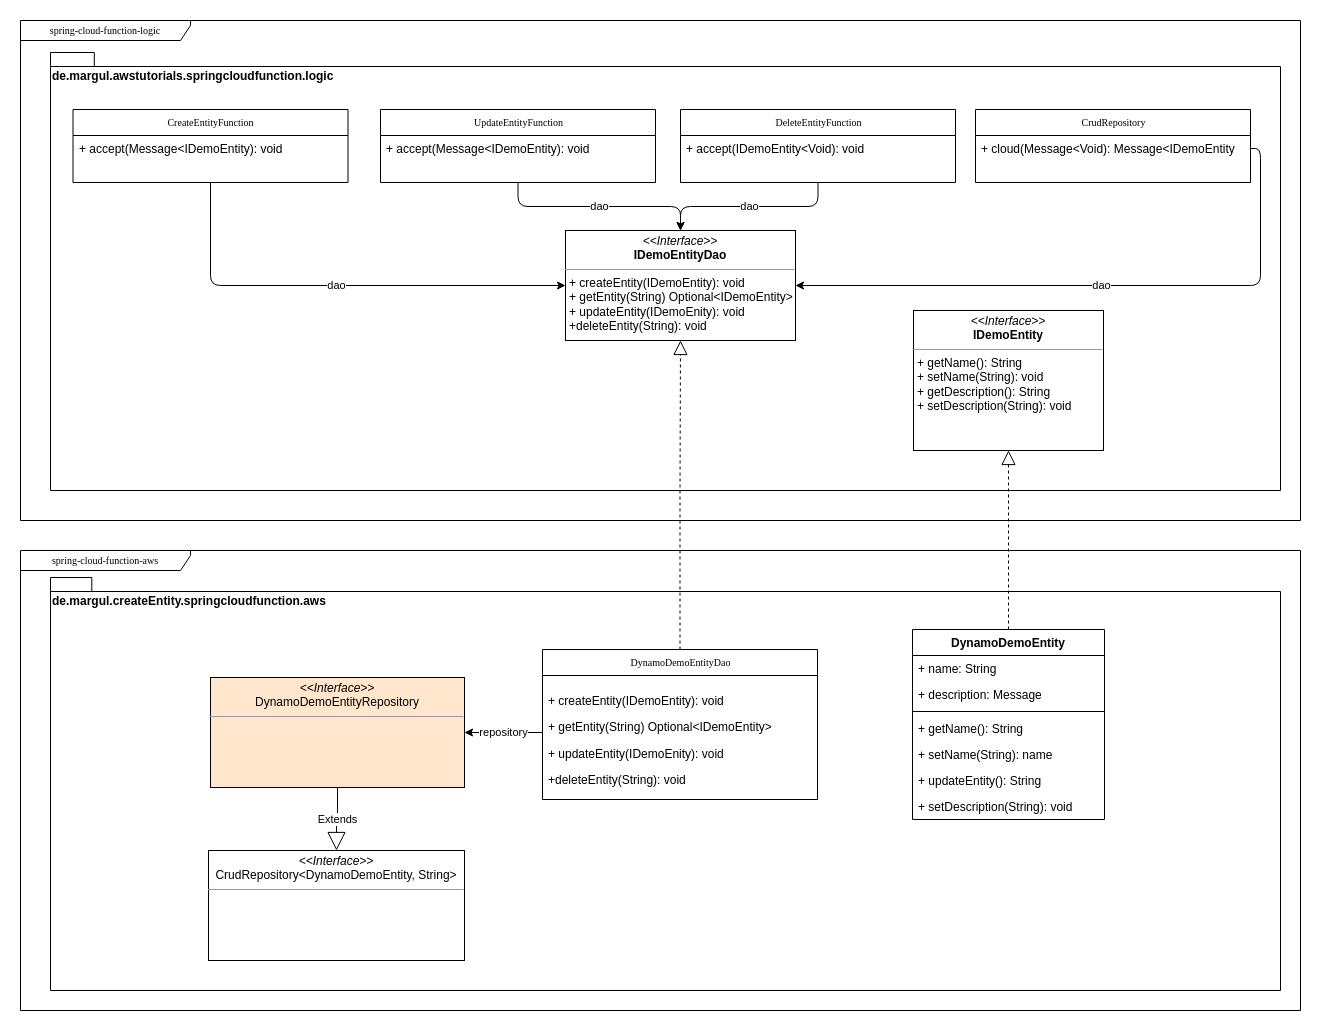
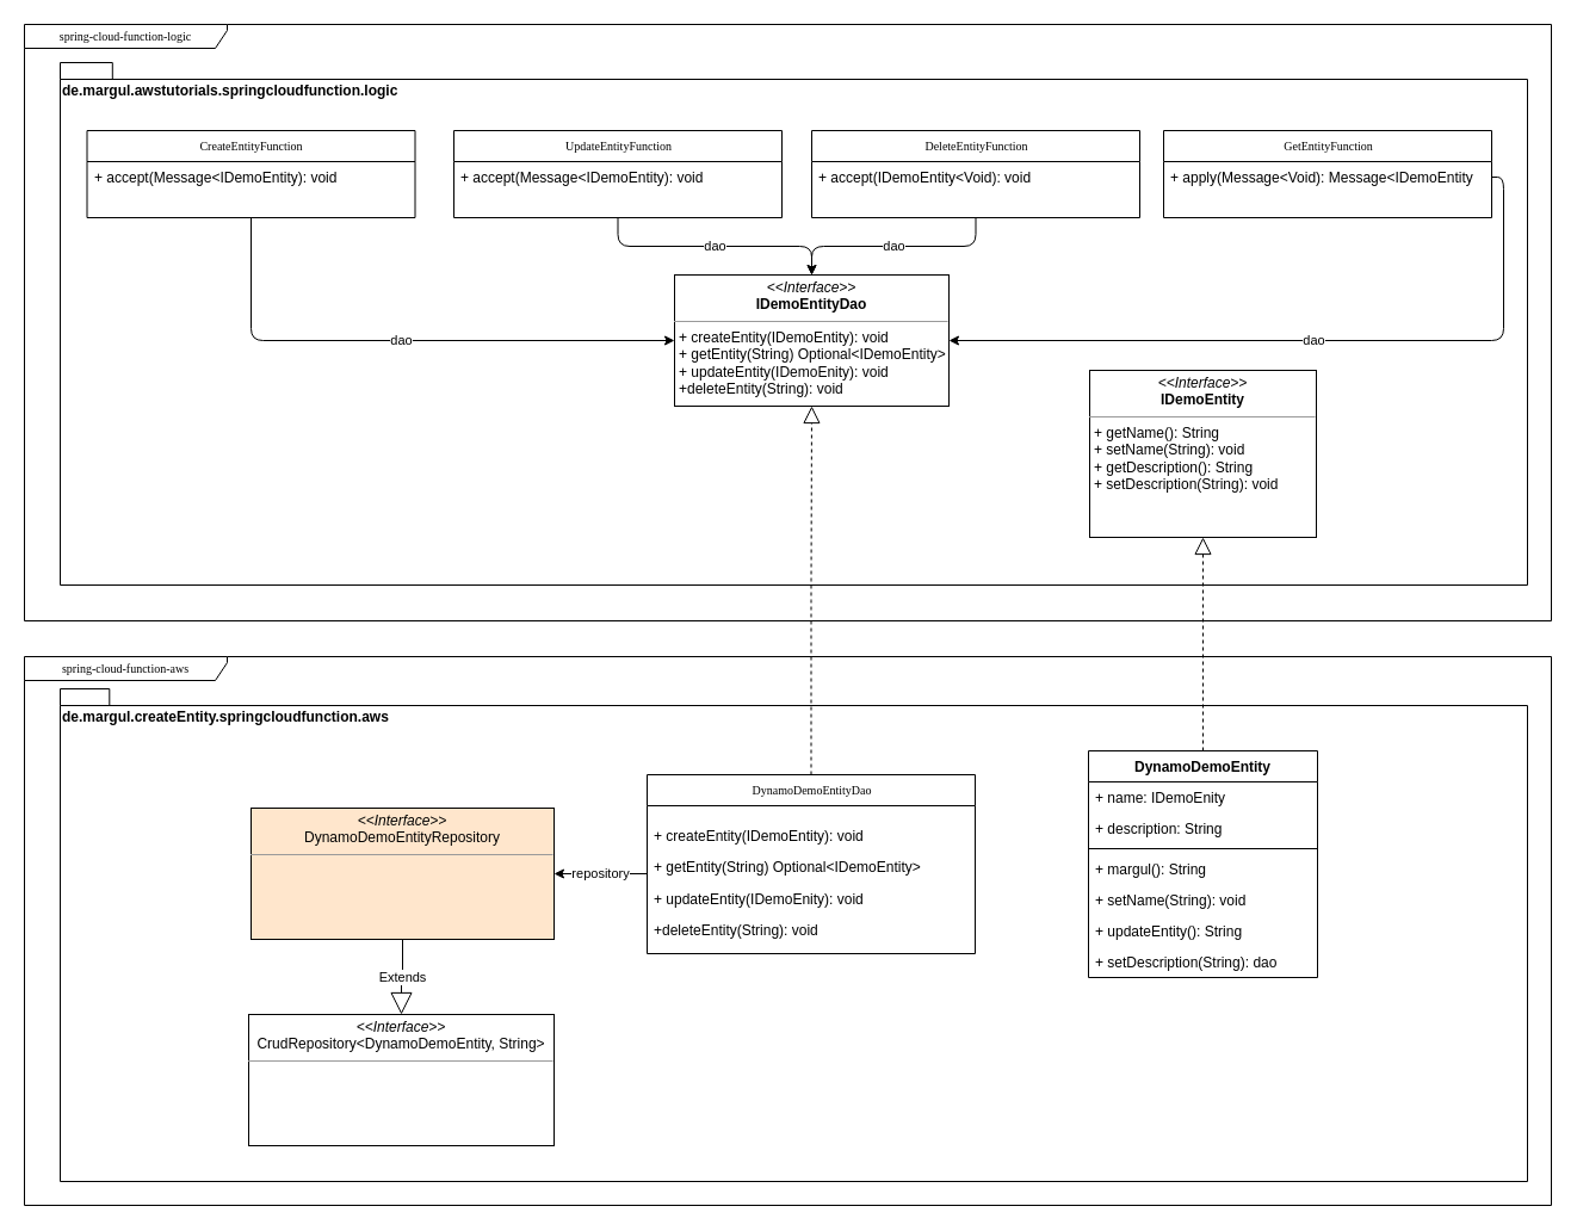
  <mxCell id="0" />
  <mxCell id="1" parent="0" />
  <mxCell id="2" value="spring-cloud-function-aws" style="shape=umlFrame;whiteSpace=wrap;html=1;rounded=0;shadow=0;comic=0;labelBackgroundColor=none;strokeColor=#000000;strokeWidth=1;fillColor=#ffffff;fontFamily=Verdana;fontSize=10;fontColor=#000000;align=center;width=170;height=20;" vertex="1" parent="1"><mxGeometry x="20" y="550" width="1280" height="460" as="geometry" /></mxCell>
  <mxCell id="3" value="spring-cloud-function-logic" style="shape=umlFrame;whiteSpace=wrap;html=1;rounded=0;shadow=0;comic=0;labelBackgroundColor=none;strokeColor=#000000;strokeWidth=1;fillColor=#ffffff;fontFamily=Verdana;fontSize=10;fontColor=#000000;align=center;width=170;height=20;" parent="1" vertex="1"><mxGeometry x="20" y="20" width="1280" height="500" as="geometry" /></mxCell>
  <mxCell id="4" value="de.margul.awstutorials.springcloudfunction.logic" style="shape=folder;fontStyle=1;spacingTop=10;tabWidth=40;tabHeight=14;tabPosition=left;html=1;align=left;verticalAlign=top;" vertex="1" parent="1"><mxGeometry x="50" y="52" width="1230" height="438" as="geometry" /></mxCell>
  <mxCell id="5" value="&lt;p style=&quot;margin: 0px ; margin-top: 4px ; text-align: center&quot;&gt;&lt;i&gt;&amp;lt;&amp;lt;Interface&amp;gt;&amp;gt;&lt;/i&gt;&lt;br&gt;&lt;b&gt;IDemoEntityDao&lt;/b&gt;&lt;/p&gt;&lt;hr size=&quot;1&quot;&gt;&lt;p style=&quot;margin: 0px ; margin-left: 4px&quot;&gt;+ createEntity(IDemoEntity): void&lt;/p&gt;&lt;p style=&quot;margin: 0px ; margin-left: 4px&quot;&gt;+ getEntity(String) Optional&amp;lt;IDemoEntity&amp;gt;&lt;/p&gt;&lt;p style=&quot;margin: 0px ; margin-left: 4px&quot;&gt;+ updateEntity(IDemoEnity): void&lt;/p&gt;&lt;p style=&quot;margin: 0px ; margin-left: 4px&quot;&gt;+deleteEntity(String): void&lt;/p&gt;" style="verticalAlign=top;align=left;overflow=fill;fontSize=12;fontFamily=Helvetica;html=1;rounded=0;shadow=0;comic=0;labelBackgroundColor=none;strokeColor=#000000;strokeWidth=1;fillColor=#ffffff;" parent="1" vertex="1"><mxGeometry x="565" y="230" width="230" height="110" as="geometry" /></mxCell>
  <mxCell id="6" value="dao" style="endArrow=classic;html=1;entryX=0.5;entryY=0;entryDx=0;entryDy=0;exitX=0.5;exitY=1;exitDx=0;exitDy=0;rounded=1;edgeStyle=orthogonalEdgeStyle;" edge="1" parent="1" source="12" target="5"><mxGeometry width="50" height="50" relative="1" as="geometry"><mxPoint x="445" y="271" as="sourcePoint" /><mxPoint x="635" y="310" as="targetPoint" /></mxGeometry></mxCell>
  <mxCell id="7" value="&lt;p style=&quot;margin: 0px ; margin-top: 4px ; text-align: center&quot;&gt;&lt;i&gt;&amp;lt;&amp;lt;Interface&amp;gt;&amp;gt;&lt;/i&gt;&lt;br&gt;&lt;b&gt;IDemoEntity&lt;/b&gt;&lt;/p&gt;&lt;hr size=&quot;1&quot;&gt;&lt;p style=&quot;margin: 0px ; margin-left: 4px&quot;&gt;+ getName(): String&lt;/p&gt;&lt;p style=&quot;margin: 0px ; margin-left: 4px&quot;&gt;+ setName(String): void&lt;/p&gt;&lt;p style=&quot;margin: 0px ; margin-left: 4px&quot;&gt;&lt;span&gt;+ getDescription(): String&lt;/span&gt;&lt;/p&gt;&lt;p style=&quot;margin: 0px ; margin-left: 4px&quot;&gt;&lt;span&gt;+ setDescription(String): void&lt;/span&gt;&lt;/p&gt;" style="verticalAlign=top;align=left;overflow=fill;fontSize=12;fontFamily=Helvetica;html=1;rounded=0;shadow=0;comic=0;labelBackgroundColor=none;strokeColor=#000000;strokeWidth=1;fillColor=#ffffff;" vertex="1" parent="1"><mxGeometry x="913" y="310" width="190" height="140" as="geometry" /></mxCell>
- <mxCell id="8" value="CrudRepository" style="swimlane;html=1;fontStyle=0;childLayout=stackLayout;horizontal=1;startSize=26;fillColor=none;horizontalStack=0;resizeParent=1;resizeLast=0;collapsible=1;marginBottom=0;swimlaneFillColor=#ffffff;rounded=0;shadow=0;comic=0;labelBackgroundColor=none;strokeColor=#000000;strokeWidth=1;fontFamily=Verdana;fontSize=10;fontColor=#000000;align=center;" vertex="1" parent="1"><mxGeometry x="975" y="109" width="275" height="73" as="geometry" /></mxCell>
- <mxCell id="9" value="+ cloud(Message&amp;lt;Void): Message&amp;lt;IDemoEntity" style="text;html=1;strokeColor=none;fillColor=none;align=left;verticalAlign=top;spacingLeft=4;spacingRight=4;whiteSpace=wrap;overflow=hidden;rotatable=0;points=[[0,0.5],[1,0.5]];portConstraint=eastwest;" vertex="1" parent="8"><mxGeometry y="26" width="275" height="26" as="geometry" /></mxCell>
+ <mxCell id="8" value="GetEntityFunction" style="swimlane;html=1;fontStyle=0;childLayout=stackLayout;horizontal=1;startSize=26;fillColor=none;horizontalStack=0;resizeParent=1;resizeLast=0;collapsible=1;marginBottom=0;swimlaneFillColor=#ffffff;rounded=0;shadow=0;comic=0;labelBackgroundColor=none;strokeColor=#000000;strokeWidth=1;fontFamily=Verdana;fontSize=10;fontColor=#000000;align=center;" vertex="1" parent="1"><mxGeometry x="975" y="109" width="275" height="73" as="geometry" /></mxCell>
+ <mxCell id="9" value="+ apply(Message&amp;lt;Void): Message&amp;lt;IDemoEntity" style="text;html=1;strokeColor=none;fillColor=none;align=left;verticalAlign=top;spacingLeft=4;spacingRight=4;whiteSpace=wrap;overflow=hidden;rotatable=0;points=[[0,0.5],[1,0.5]];portConstraint=eastwest;" vertex="1" parent="8"><mxGeometry y="26" width="275" height="26" as="geometry" /></mxCell>
  <mxCell id="10" value="CreateEntityFunction" style="swimlane;html=1;fontStyle=0;childLayout=stackLayout;horizontal=1;startSize=26;fillColor=none;horizontalStack=0;resizeParent=1;resizeLast=0;collapsible=1;marginBottom=0;swimlaneFillColor=#ffffff;rounded=0;shadow=0;comic=0;labelBackgroundColor=none;strokeColor=#000000;strokeWidth=1;fontFamily=Verdana;fontSize=10;fontColor=#000000;align=center;" vertex="1" parent="1"><mxGeometry x="72.5" y="109" width="275" height="73" as="geometry" /></mxCell>
  <mxCell id="11" value="+ accept(Message&amp;lt;IDemoEntity): void" style="text;html=1;strokeColor=none;fillColor=none;align=left;verticalAlign=top;spacingLeft=4;spacingRight=4;whiteSpace=wrap;overflow=hidden;rotatable=0;points=[[0,0.5],[1,0.5]];portConstraint=eastwest;" vertex="1" parent="10"><mxGeometry y="26" width="275" height="26" as="geometry" /></mxCell>
  <mxCell id="12" value="UpdateEntityFunction" style="swimlane;html=1;fontStyle=0;childLayout=stackLayout;horizontal=1;startSize=26;fillColor=none;horizontalStack=0;resizeParent=1;resizeLast=0;collapsible=1;marginBottom=0;swimlaneFillColor=#ffffff;rounded=0;shadow=0;comic=0;labelBackgroundColor=none;strokeColor=#000000;strokeWidth=1;fontFamily=Verdana;fontSize=10;fontColor=#000000;align=center;" vertex="1" parent="1"><mxGeometry x="380" y="109" width="275" height="73" as="geometry" /></mxCell>
  <mxCell id="13" value="+ accept(Message&amp;lt;IDemoEntity): void" style="text;html=1;strokeColor=none;fillColor=none;align=left;verticalAlign=top;spacingLeft=4;spacingRight=4;whiteSpace=wrap;overflow=hidden;rotatable=0;points=[[0,0.5],[1,0.5]];portConstraint=eastwest;" vertex="1" parent="12"><mxGeometry y="26" width="275" height="26" as="geometry" /></mxCell>
  <mxCell id="14" value="DeleteEntityFunction" style="swimlane;html=1;fontStyle=0;childLayout=stackLayout;horizontal=1;startSize=26;fillColor=none;horizontalStack=0;resizeParent=1;resizeLast=0;collapsible=1;marginBottom=0;swimlaneFillColor=#ffffff;rounded=0;shadow=0;comic=0;labelBackgroundColor=none;strokeColor=#000000;strokeWidth=1;fontFamily=Verdana;fontSize=10;fontColor=#000000;align=center;" vertex="1" parent="1"><mxGeometry x="680" y="109" width="275" height="73" as="geometry" /></mxCell>
  <mxCell id="15" value="+ accept(IDemoEntity&amp;lt;Void): void" style="text;html=1;strokeColor=none;fillColor=none;align=left;verticalAlign=top;spacingLeft=4;spacingRight=4;whiteSpace=wrap;overflow=hidden;rotatable=0;points=[[0,0.5],[1,0.5]];portConstraint=eastwest;" vertex="1" parent="14"><mxGeometry y="26" width="275" height="26" as="geometry" /></mxCell>
  <mxCell id="16" value="dao" style="endArrow=classic;html=1;entryX=0;entryY=0.5;entryDx=0;entryDy=0;rounded=1;edgeStyle=orthogonalEdgeStyle;exitX=0.5;exitY=1;exitDx=0;exitDy=0;" edge="1" parent="1" source="10" target="5"><mxGeometry width="50" height="50" relative="1" as="geometry"><mxPoint x="528" y="289" as="sourcePoint" /><mxPoint x="675" y="430" as="targetPoint" /></mxGeometry></mxCell>
  <mxCell id="17" value="dao" style="endArrow=classic;html=1;entryX=1;entryY=0.5;entryDx=0;entryDy=0;exitX=1;exitY=0.5;exitDx=0;exitDy=0;rounded=1;edgeStyle=orthogonalEdgeStyle;" edge="1" parent="1" source="9" target="5"><mxGeometry width="50" height="50" relative="1" as="geometry"><mxPoint x="390" y="158" as="sourcePoint" /><mxPoint x="580" y="500" as="targetPoint" /></mxGeometry></mxCell>
  <mxCell id="18" value="dao" style="endArrow=classic;html=1;entryX=0.5;entryY=0;entryDx=0;entryDy=0;exitX=0.5;exitY=1;exitDx=0;exitDy=0;rounded=1;edgeStyle=orthogonalEdgeStyle;" edge="1" parent="1" source="14" target="5"><mxGeometry width="50" height="50" relative="1" as="geometry"><mxPoint x="528" y="289" as="sourcePoint" /><mxPoint x="675" y="430" as="targetPoint" /></mxGeometry></mxCell>
  <mxCell id="19" value="de.margul.createEntity.springcloudfunction.aws" style="shape=folder;fontStyle=1;spacingTop=10;tabWidth=40;tabHeight=14;tabPosition=left;html=1;align=left;verticalAlign=top;" vertex="1" parent="1"><mxGeometry x="50" y="577" width="1230" height="413" as="geometry" /></mxCell>
  <mxCell id="20" value="DynamoDemoEntityDao" style="swimlane;html=1;fontStyle=0;childLayout=stackLayout;horizontal=1;startSize=26;fillColor=none;horizontalStack=0;resizeParent=1;resizeLast=0;collapsible=1;marginBottom=0;swimlaneFillColor=#ffffff;rounded=0;shadow=0;comic=0;labelBackgroundColor=none;strokeColor=#000000;strokeWidth=1;fontFamily=Verdana;fontSize=10;fontColor=#000000;align=center;" vertex="1" parent="1"><mxGeometry x="542" y="649" width="275" height="150" as="geometry" /></mxCell>
  <mxCell id="21" value="&lt;p&gt;+ createEntity(IDemoEntity): void&lt;/p&gt;&lt;p&gt;+ getEntity(String) Optional&amp;lt;IDemoEntity&amp;gt;&lt;/p&gt;&lt;p&gt;+ updateEntity(IDemoEnity): void&lt;/p&gt;&lt;p&gt;+deleteEntity(String): void&lt;/p&gt;" style="text;html=1;strokeColor=none;fillColor=none;align=left;verticalAlign=top;spacingLeft=4;spacingRight=4;whiteSpace=wrap;overflow=hidden;rotatable=0;points=[[0,0.5],[1,0.5]];portConstraint=eastwest;" vertex="1" parent="20"><mxGeometry y="26" width="275" height="114" as="geometry" /></mxCell>
  <mxCell id="22" value="" style="endArrow=block;dashed=1;endFill=0;endSize=12;html=1;exitX=0.5;exitY=0;exitDx=0;exitDy=0;edgeStyle=orthogonalEdgeStyle;rounded=1;" edge="1" parent="1" source="20" target="5"><mxGeometry width="160" relative="1" as="geometry"><mxPoint x="400" y="870" as="sourcePoint" /><mxPoint x="560" y="870" as="targetPoint" /></mxGeometry></mxCell>
  <mxCell id="23" value="DynamoDemoEntity" style="swimlane;fontStyle=1;align=center;verticalAlign=top;childLayout=stackLayout;horizontal=1;startSize=26;horizontalStack=0;resizeParent=1;resizeParentMax=0;resizeLast=0;collapsible=1;marginBottom=0;" vertex="1" parent="1"><mxGeometry x="912" y="629" width="192" height="190" as="geometry" /></mxCell>
- <mxCell id="24" value="+ name: String" style="text;strokeColor=none;fillColor=none;align=left;verticalAlign=top;spacingLeft=4;spacingRight=4;overflow=hidden;rotatable=0;points=[[0,0.5],[1,0.5]];portConstraint=eastwest;" vertex="1" parent="23"><mxGeometry y="26" width="192" height="26" as="geometry" /></mxCell>
- <mxCell id="25" value="+ description: Message" style="text;strokeColor=none;fillColor=none;align=left;verticalAlign=top;spacingLeft=4;spacingRight=4;overflow=hidden;rotatable=0;points=[[0,0.5],[1,0.5]];portConstraint=eastwest;" vertex="1" parent="23"><mxGeometry y="52" width="192" height="26" as="geometry" /></mxCell>
+ <mxCell id="24" value="+ name: IDemoEnity" style="text;strokeColor=none;fillColor=none;align=left;verticalAlign=top;spacingLeft=4;spacingRight=4;overflow=hidden;rotatable=0;points=[[0,0.5],[1,0.5]];portConstraint=eastwest;" vertex="1" parent="23"><mxGeometry y="26" width="192" height="26" as="geometry" /></mxCell>
+ <mxCell id="25" value="+ description: String" style="text;strokeColor=none;fillColor=none;align=left;verticalAlign=top;spacingLeft=4;spacingRight=4;overflow=hidden;rotatable=0;points=[[0,0.5],[1,0.5]];portConstraint=eastwest;" vertex="1" parent="23"><mxGeometry y="52" width="192" height="26" as="geometry" /></mxCell>
  <mxCell id="26" value="" style="line;strokeWidth=1;fillColor=none;align=left;verticalAlign=middle;spacingTop=-1;spacingLeft=3;spacingRight=3;rotatable=0;labelPosition=right;points=[];portConstraint=eastwest;" vertex="1" parent="23"><mxGeometry y="78" width="192" height="8" as="geometry" /></mxCell>
- <mxCell id="27" value="+ getName(): String" style="text;strokeColor=none;fillColor=none;align=left;verticalAlign=top;spacingLeft=4;spacingRight=4;overflow=hidden;rotatable=0;points=[[0,0.5],[1,0.5]];portConstraint=eastwest;" vertex="1" parent="23"><mxGeometry y="86" width="192" height="26" as="geometry" /></mxCell>
- <mxCell id="28" value="+ setName(String): name" style="text;strokeColor=none;fillColor=none;align=left;verticalAlign=top;spacingLeft=4;spacingRight=4;overflow=hidden;rotatable=0;points=[[0,0.5],[1,0.5]];portConstraint=eastwest;" vertex="1" parent="23"><mxGeometry y="112" width="192" height="26" as="geometry" /></mxCell>
+ <mxCell id="27" value="+ margul(): String" style="text;strokeColor=none;fillColor=none;align=left;verticalAlign=top;spacingLeft=4;spacingRight=4;overflow=hidden;rotatable=0;points=[[0,0.5],[1,0.5]];portConstraint=eastwest;" vertex="1" parent="23"><mxGeometry y="86" width="192" height="26" as="geometry" /></mxCell>
+ <mxCell id="28" value="+ setName(String): void" style="text;strokeColor=none;fillColor=none;align=left;verticalAlign=top;spacingLeft=4;spacingRight=4;overflow=hidden;rotatable=0;points=[[0,0.5],[1,0.5]];portConstraint=eastwest;" vertex="1" parent="23"><mxGeometry y="112" width="192" height="26" as="geometry" /></mxCell>
  <mxCell id="29" value="+ updateEntity(): String" style="text;strokeColor=none;fillColor=none;align=left;verticalAlign=top;spacingLeft=4;spacingRight=4;overflow=hidden;rotatable=0;points=[[0,0.5],[1,0.5]];portConstraint=eastwest;" vertex="1" parent="23"><mxGeometry y="138" width="192" height="26" as="geometry" /></mxCell>
- <mxCell id="30" value="+ setDescription(String): void" style="text;strokeColor=none;fillColor=none;align=left;verticalAlign=top;spacingLeft=4;spacingRight=4;overflow=hidden;rotatable=0;points=[[0,0.5],[1,0.5]];portConstraint=eastwest;" vertex="1" parent="23"><mxGeometry y="164" width="192" height="26" as="geometry" /></mxCell>
+ <mxCell id="30" value="+ setDescription(String): dao" style="text;strokeColor=none;fillColor=none;align=left;verticalAlign=top;spacingLeft=4;spacingRight=4;overflow=hidden;rotatable=0;points=[[0,0.5],[1,0.5]];portConstraint=eastwest;" vertex="1" parent="23"><mxGeometry y="164" width="192" height="26" as="geometry" /></mxCell>
  <mxCell id="31" value="" style="endArrow=block;dashed=1;endFill=0;endSize=12;html=1;exitX=0.5;exitY=0;exitDx=0;exitDy=0;edgeStyle=orthogonalEdgeStyle;rounded=1;entryX=0.5;entryY=1;entryDx=0;entryDy=0;" edge="1" parent="1" source="23" target="7"><mxGeometry width="160" relative="1" as="geometry"><mxPoint x="1019.857" y="765" as="sourcePoint" /><mxPoint x="1019.857" y="438" as="targetPoint" /></mxGeometry></mxCell>
  <mxCell id="32" value="&lt;p style=&quot;margin: 0px ; margin-top: 4px ; text-align: center&quot;&gt;&lt;i&gt;&amp;lt;&amp;lt;Interface&amp;gt;&amp;gt;&lt;/i&gt;&lt;br&gt;&lt;span&gt;DynamoDemoEntityRepository&lt;/span&gt;&lt;br&gt;&lt;/p&gt;&lt;hr size=&quot;1&quot;&gt;&lt;p style=&quot;margin: 0px ; margin-left: 4px&quot;&gt;&lt;br&gt;&lt;/p&gt;" style="verticalAlign=top;align=left;overflow=fill;fontSize=12;fontFamily=Helvetica;html=1;rounded=0;shadow=0;comic=0;labelBackgroundColor=none;strokeColor=#000000;strokeWidth=1;fillColor=#ffe6cc;" vertex="1" parent="1"><mxGeometry x="210" y="677" width="254" height="110" as="geometry" /></mxCell>
  <mxCell id="33" value="repository" style="endArrow=classic;html=1;rounded=1;edgeStyle=orthogonalEdgeStyle;" edge="1" parent="1" source="21" target="32"><mxGeometry width="50" height="50" relative="1" as="geometry"><mxPoint x="420" y="402.714" as="sourcePoint" /><mxPoint x="602.857" y="449.857" as="targetPoint" /></mxGeometry></mxCell>
  <mxCell id="34" value="&lt;p style=&quot;margin: 0px ; margin-top: 4px ; text-align: center&quot;&gt;&lt;i&gt;&amp;lt;&amp;lt;Interface&amp;gt;&amp;gt;&lt;/i&gt;&lt;br&gt;&lt;span&gt;CrudRepository&amp;lt;DynamoDemoEntity, String&amp;gt;&lt;/span&gt;&lt;br&gt;&lt;/p&gt;&lt;hr size=&quot;1&quot;&gt;&lt;p style=&quot;margin: 0px ; margin-left: 4px&quot;&gt;&lt;br&gt;&lt;/p&gt;" style="verticalAlign=top;align=left;overflow=fill;fontSize=12;fontFamily=Helvetica;html=1;rounded=0;shadow=0;comic=0;labelBackgroundColor=none;strokeColor=#000000;strokeWidth=1;fillColor=#ffffff;" vertex="1" parent="1"><mxGeometry x="208" y="850" width="256" height="110" as="geometry" /></mxCell>
  <mxCell id="35" value="Extends" style="endArrow=block;endSize=16;endFill=0;html=1;exitX=0.5;exitY=1;exitDx=0;exitDy=0;edgeStyle=orthogonalEdgeStyle;" edge="1" parent="1" source="32" target="34"><mxGeometry width="160" relative="1" as="geometry"><mxPoint x="230" y="1030" as="sourcePoint" /><mxPoint x="350" y="850" as="targetPoint" /></mxGeometry></mxCell>
